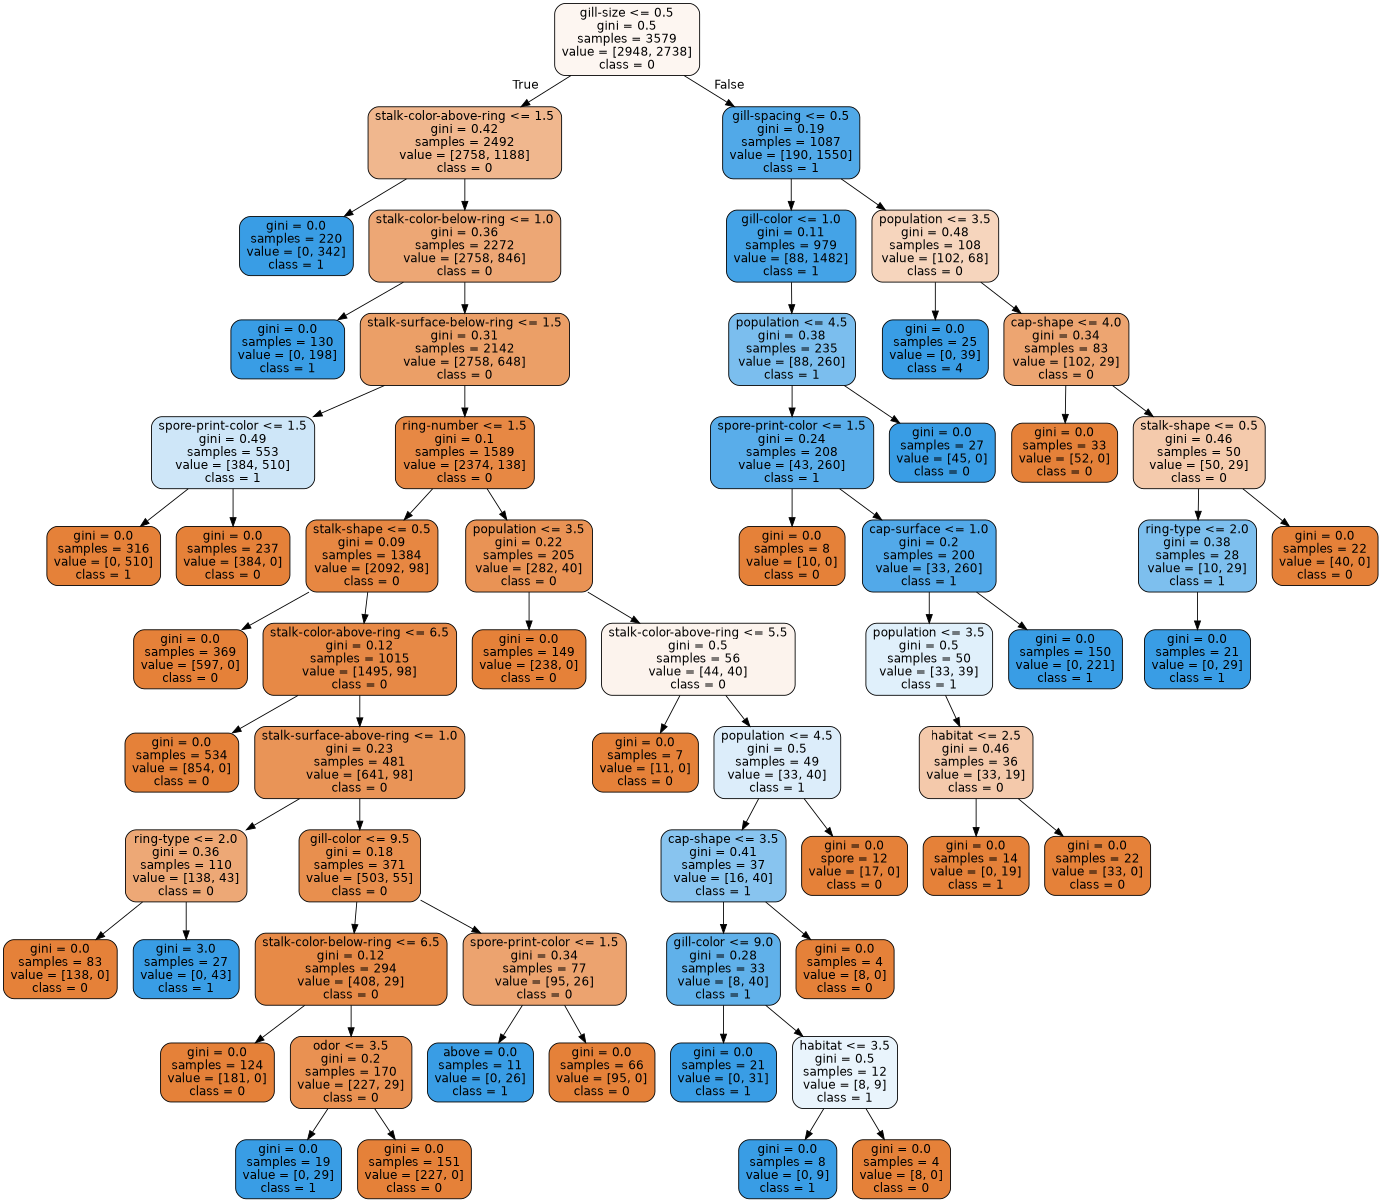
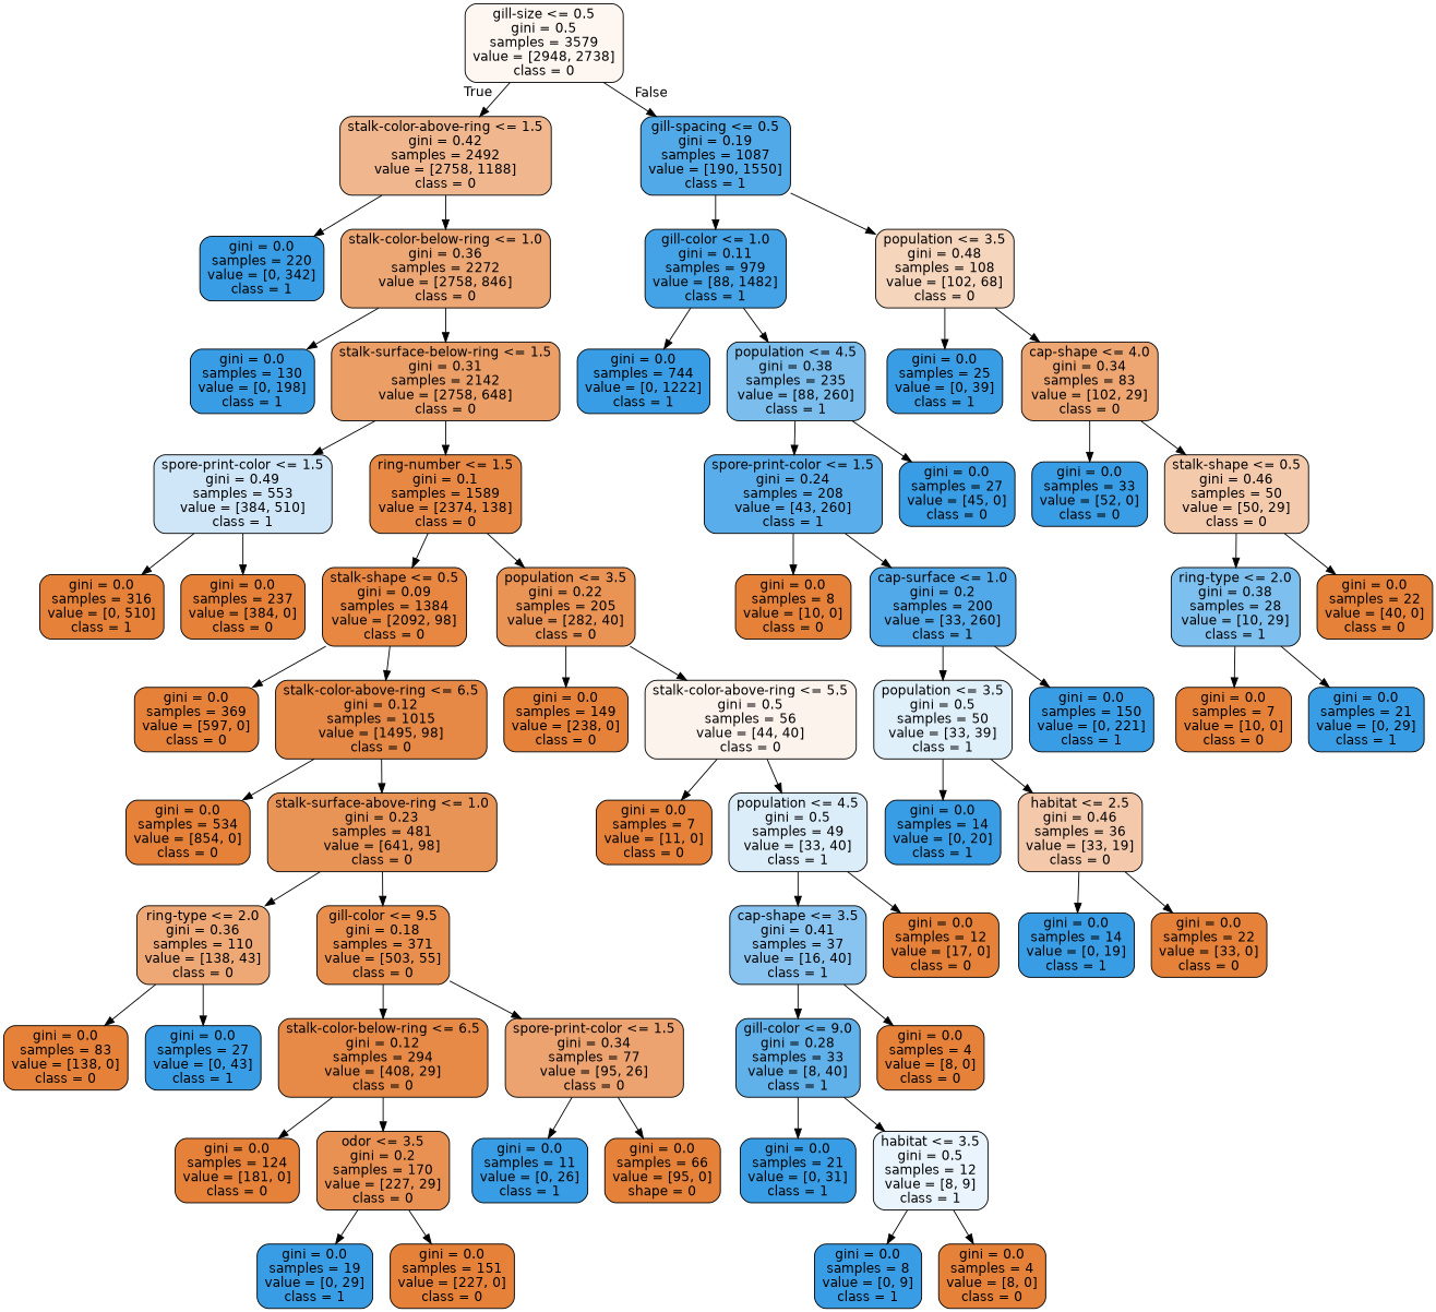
  digraph {
    node [color=black fillcolor="#e58139ff" fontname=helvetica shape=box style="filled, rounded"]
    edge [fontname=helvetica]
    n1 [fillcolor="#e5813912" label="gill-size <= 0.5\ngini = 0.5\nsamples = 3579\nvalue = [2948, 2738]\nclass = 0"]
    n2 [fillcolor="#e5813991" label="stalk-color-above-ring <= 1.5\ngini = 0.42\nsamples = 2492\nvalue = [2758, 1188]\nclass = 0"]
    n3 [fillcolor="#399de5e0" label="gill-spacing <= 0.5\ngini = 0.19\nsamples = 1087\nvalue = [190, 1550]\nclass = 1"]
    n4 [fillcolor="#399de5ff" label="gini = 0.0\nsamples = 220\nvalue = [0, 342]\nclass = 1"]
    n5 [fillcolor="#e58139b1" label="stalk-color-below-ring <= 1.0\ngini = 0.36\nsamples = 2272\nvalue = [2758, 846]\nclass = 0"]
    n6 [fillcolor="#399de5f0" label="gill-color <= 1.0\ngini = 0.11\nsamples = 979\nvalue = [88, 1482]\nclass = 1"]
    n7 [fillcolor="#e5813955" label="population <= 3.5\ngini = 0.48\nsamples = 108\nvalue = [102, 68]\nclass = 0"]
    n8 [fillcolor="#399de5ff" label="gini = 0.0\nsamples = 130\nvalue = [0, 198]\nclass = 1"]
    n9 [fillcolor="#e58139c3" label="stalk-surface-below-ring <= 1.5\ngini = 0.31\nsamples = 2142\nvalue = [2758, 648]\nclass = 0"]
    n10 [fillcolor="#399de53f" label="spore-print-color <= 1.5\ngini = 0.49\nsamples = 553\nvalue = [384, 510]\nclass = 1"]
    n11 [fillcolor="#e58139f0" label="ring-number <= 1.5\ngini = 0.1\nsamples = 1589\nvalue = [2374, 138]\nclass = 0"]
    n12 [label="gini = 0.0\nsamples = 316\nvalue = [0, 510]\nclass = 1"]
    n13 [label="gini = 0.0\nsamples = 237\nvalue = [384, 0]\nclass = 0"]
    n14 [fillcolor="#e58139f3" label="stalk-shape <= 0.5\ngini = 0.09\nsamples = 1384\nvalue = [2092, 98]\nclass = 0"]
    n15 [fillcolor="#e58139db" label="population <= 3.5\ngini = 0.22\nsamples = 205\nvalue = [282, 40]\nclass = 0"]
    n16 [label="gini = 0.0\nsamples = 369\nvalue = [597, 0]\nclass = 0"]
    n17 [fillcolor="#e58139ee" label="stalk-color-above-ring <= 6.5\ngini = 0.12\nsamples = 1015\nvalue = [1495, 98]\nclass = 0"]
    n18 [label="gini = 0.0\nsamples = 149\nvalue = [238, 0]\nclass = 0"]
    n19 [fillcolor="#e5813917" label="stalk-color-above-ring <= 5.5\ngini = 0.5\nsamples = 56\nvalue = [44, 40]\nclass = 0"]
    n20 [label="gini = 0.0\nsamples = 534\nvalue = [854, 0]\nclass = 0"]
    n21 [fillcolor="#e58139d8" label="stalk-surface-above-ring <= 1.0\ngini = 0.23\nsamples = 481\nvalue = [641, 98]\nclass = 0"]
    n22 [fillcolor="#e58139b0" label="ring-type <= 2.0\ngini = 0.36\nsamples = 110\nvalue = [138, 43]\nclass = 0"]
    n23 [fillcolor="#e58139e3" label="gill-color <= 9.5\ngini = 0.18\nsamples = 371\nvalue = [503, 55]\nclass = 0"]
    n24 [label="gini = 0.0\nsamples = 83\nvalue = [138, 0]\nclass = 0"]
-   n25 [fillcolor="#399de5ff" label="gini = 3.0\nsamples = 27\nvalue = [0, 43]\nclass = 1"]
+   n25 [fillcolor="#399de5ff" label="gini = 0.0\nsamples = 27\nvalue = [0, 43]\nclass = 1"]
    n26 [fillcolor="#e58139ed" label="stalk-color-below-ring <= 6.5\ngini = 0.12\nsamples = 294\nvalue = [408, 29]\nclass = 0"]
    n27 [fillcolor="#e58139b9" label="spore-print-color <= 1.5\ngini = 0.34\nsamples = 77\nvalue = [95, 26]\nclass = 0"]
    n28 [label="gini = 0.0\nsamples = 124\nvalue = [181, 0]\nclass = 0"]
    n29 [fillcolor="#e58139de" label="odor <= 3.5\ngini = 0.2\nsamples = 170\nvalue = [227, 29]\nclass = 0"]
-   n30 [fillcolor="#399de5ff" label="above = 0.0\nsamples = 11\nvalue = [0, 26]\nclass = 1"]
-   n31 [label="gini = 0.0\nsamples = 66\nvalue = [95, 0]\nclass = 0"]
+   n30 [fillcolor="#399de5ff" label="gini = 0.0\nsamples = 11\nvalue = [0, 26]\nclass = 1"]
+   n31 [label="gini = 0.0\nsamples = 66\nvalue = [95, 0]\nshape = 0"]
    n32 [fillcolor="#399de5ff" label="gini = 0.0\nsamples = 19\nvalue = [0, 29]\nclass = 1"]
    n33 [label="gini = 0.0\nsamples = 151\nvalue = [227, 0]\nclass = 0"]
    n34 [label="gini = 0.0\nsamples = 7\nvalue = [11, 0]\nclass = 0"]
    n35 [fillcolor="#399de52d" label="population <= 4.5\ngini = 0.5\nsamples = 49\nvalue = [33, 40]\nclass = 1"]
    n36 [fillcolor="#399de599" label="cap-shape <= 3.5\ngini = 0.41\nsamples = 37\nvalue = [16, 40]\nclass = 1"]
-   n37 [label="gini = 0.0\nspore = 12\nvalue = [17, 0]\nclass = 0"]
+   n37 [label="gini = 0.0\nsamples = 12\nvalue = [17, 0]\nclass = 0"]
    n38 [fillcolor="#399de5cc" label="gill-color <= 9.0\ngini = 0.28\nsamples = 33\nvalue = [8, 40]\nclass = 1"]
    n39 [label="gini = 0.0\nsamples = 4\nvalue = [8, 0]\nclass = 0"]
    n40 [fillcolor="#399de5ff" label="gini = 0.0\nsamples = 21\nvalue = [0, 31]\nclass = 1"]
    n41 [fillcolor="#399de51c" label="habitat <= 3.5\ngini = 0.5\nsamples = 12\nvalue = [8, 9]\nclass = 1"]
    n42 [fillcolor="#399de5ff" label="gini = 0.0\nsamples = 8\nvalue = [0, 9]\nclass = 1"]
    n43 [label="gini = 0.0\nsamples = 4\nvalue = [8, 0]\nclass = 0"]
+   n44 [fillcolor="#399de5ff" label="gini = 0.0\nsamples = 744\nvalue = [0, 1222]\nclass = 1"]
    n45 [fillcolor="#399de5a9" label="population <= 4.5\ngini = 0.38\nsamples = 235\nvalue = [88, 260]\nclass = 1"]
-   n46 [fillcolor="#399de5ff" label="gini = 0.0\nsamples = 25\nvalue = [0, 39]\nclass = 4"]
+   n46 [fillcolor="#399de5ff" label="gini = 0.0\nsamples = 25\nvalue = [0, 39]\nclass = 1"]
    n47 [fillcolor="#e58139b6" label="cap-shape <= 4.0\ngini = 0.34\nsamples = 83\nvalue = [102, 29]\nclass = 0"]
    n48 [fillcolor="#399de5d5" label="spore-print-color <= 1.5\ngini = 0.24\nsamples = 208\nvalue = [43, 260]\nclass = 1"]
    n49 [fillcolor="#399de5ff" label="gini = 0.0\nsamples = 27\nvalue = [45, 0]\nclass = 0"]
    n50 [label="gini = 0.0\nsamples = 8\nvalue = [10, 0]\nclass = 0"]
    n51 [fillcolor="#399de5df" label="cap-surface <= 1.0\ngini = 0.2\nsamples = 200\nvalue = [33, 260]\nclass = 1"]
    n52 [fillcolor="#399de527" label="population <= 3.5\ngini = 0.5\nsamples = 50\nvalue = [33, 39]\nclass = 1"]
    n53 [fillcolor="#399de5ff" label="gini = 0.0\nsamples = 150\nvalue = [0, 221]\nclass = 1"]
+   n54 [fillcolor="#399de5ff" label="gini = 0.0\nsamples = 14\nvalue = [0, 20]\nclass = 1"]
    n55 [fillcolor="#e581396c" label="habitat <= 2.5\ngini = 0.46\nsamples = 36\nvalue = [33, 19]\nclass = 0"]
-   n56 [label="gini = 0.0\nsamples = 14\nvalue = [0, 19]\nclass = 1"]
+   n56 [fillcolor="#399de5ff" label="gini = 0.0\nsamples = 14\nvalue = [0, 19]\nclass = 1"]
    n57 [label="gini = 0.0\nsamples = 22\nvalue = [33, 0]\nclass = 0"]
-   n58 [label="gini = 0.0\nsamples = 33\nvalue = [52, 0]\nclass = 0"]
+   n58 [fillcolor="#399de5ff" label="gini = 0.0\nsamples = 33\nvalue = [52, 0]\nclass = 0"]
    n59 [fillcolor="#e581396b" label="stalk-shape <= 0.5\ngini = 0.46\nsamples = 50\nvalue = [50, 29]\nclass = 0"]
    n60 [fillcolor="#399de5a7" label="ring-type <= 2.0\ngini = 0.38\nsamples = 28\nvalue = [10, 29]\nclass = 1"]
    n61 [label="gini = 0.0\nsamples = 22\nvalue = [40, 0]\nclass = 0"]
+   n62 [label="gini = 0.0\nsamples = 7\nvalue = [10, 0]\nclass = 0"]
    n63 [fillcolor="#399de5ff" label="gini = 0.0\nsamples = 21\nvalue = [0, 29]\nclass = 1"]
    n1 -> n2 [headlabel=True labelangle=45 labeldistance=2.5]
    n1 -> n3 [headlabel=False labelangle=-45 labeldistance=2.5]
    n2 -> n4
    n2 -> n5
    n3 -> n6
    n3 -> n7
    n5 -> n8
    n5 -> n9
+   n6 -> n44
    n6 -> n45
    n7 -> n46
    n7 -> n47
    n9 -> n10
    n9 -> n11
    n10 -> n12
    n10 -> n13
    n11 -> n14
    n11 -> n15
    n14 -> n16
    n14 -> n17
    n15 -> n18
    n15 -> n19
    n17 -> n20
    n17 -> n21
    n19 -> n34
    n19 -> n35
    n21 -> n22
    n21 -> n23
    n22 -> n24
    n22 -> n25
    n23 -> n26
    n23 -> n27
    n26 -> n28
    n26 -> n29
    n27 -> n30
    n27 -> n31
    n29 -> n32
    n29 -> n33
    n35 -> n36
    n35 -> n37
    n36 -> n38
    n36 -> n39
    n38 -> n40
    n38 -> n41
    n41 -> n42
    n41 -> n43
    n45 -> n48
    n45 -> n49
    n47 -> n58
    n47 -> n59
    n48 -> n50
    n48 -> n51
    n51 -> n52
    n51 -> n53
+   n52 -> n54
    n52 -> n55
    n55 -> n56
    n55 -> n57
    n59 -> n60
    n59 -> n61
+   n60 -> n62
    n60 -> n63
  }
